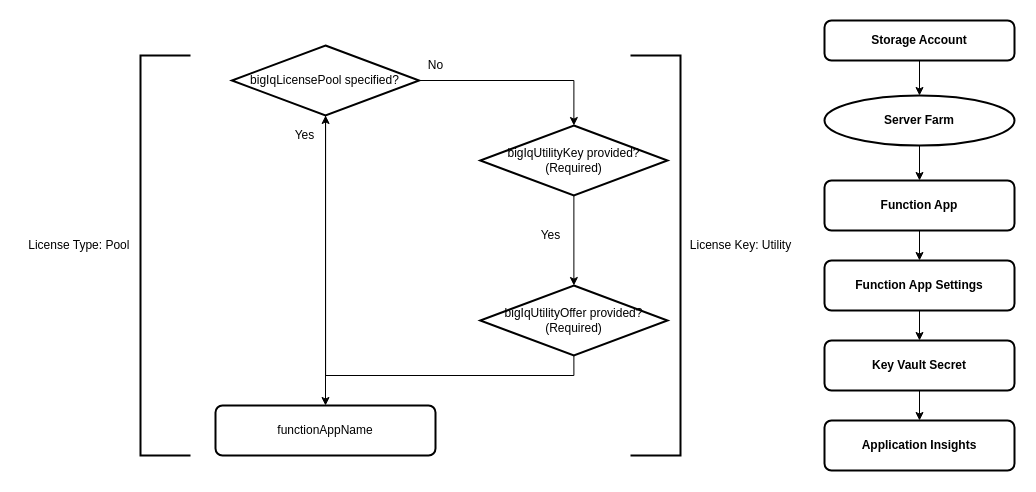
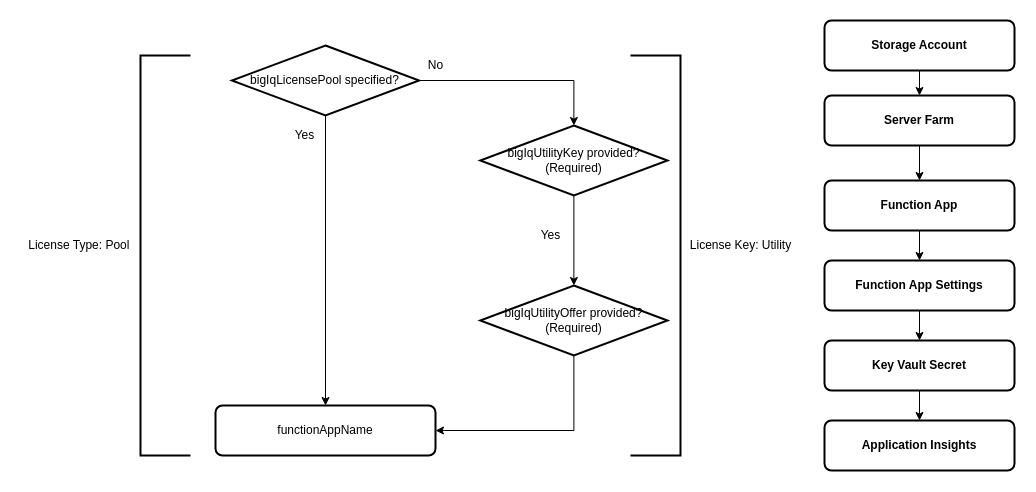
  <mxCell id="0" />
  <mxCell id="1" parent="0" />
  <mxCell id="2" style="edgeStyle=orthogonalEdgeStyle;rounded=0;orthogonalLoop=1;jettySize=auto;html=1;exitX=0.5;exitY=1;exitDx=0;exitDy=0;exitPerimeter=0;entryX=0.5;entryY=0;entryDx=0;entryDy=0;" edge="1" parent="1" source="4" target="9"><mxGeometry relative="1" as="geometry" /></mxCell>
  <mxCell id="3" style="edgeStyle=orthogonalEdgeStyle;rounded=0;orthogonalLoop=1;jettySize=auto;html=1;exitX=1;exitY=0.5;exitDx=0;exitDy=0;exitPerimeter=0;entryX=0.5;entryY=0;entryDx=0;entryDy=0;entryPerimeter=0;" edge="1" parent="1" source="4" target="16"><mxGeometry relative="1" as="geometry" /></mxCell>
  <mxCell id="4" value="bigIqLicensePool specified?" style="strokeWidth=2;html=1;shape=mxgraph.flowchart.decision;whiteSpace=wrap;" vertex="1" parent="1"><mxGeometry x="231.38" y="45" width="187.25" height="70" as="geometry" /></mxCell>
  <mxCell id="5" style="edgeStyle=orthogonalEdgeStyle;rounded=0;orthogonalLoop=1;jettySize=auto;html=1;exitX=0.5;exitY=1;exitDx=0;exitDy=0;entryX=0.5;entryY=0;entryDx=0;entryDy=0;" edge="1" parent="1" source="6" target="8"><mxGeometry relative="1" as="geometry" /></mxCell>
- <mxCell id="6" value="&lt;b&gt;Storage Account&lt;/b&gt;" style="rounded=1;whiteSpace=wrap;html=1;absoluteArcSize=1;arcSize=14;strokeWidth=2;" vertex="1" parent="1"><mxGeometry x="824" y="20" width="190" height="40" as="geometry" /></mxCell>
+ <mxCell id="6" value="&lt;b&gt;Storage Account&lt;/b&gt;" style="rounded=1;whiteSpace=wrap;html=1;absoluteArcSize=1;arcSize=14;strokeWidth=2;" vertex="1" parent="1"><mxGeometry x="824" y="20" width="190" height="50" as="geometry" /></mxCell>
  <mxCell id="7" style="edgeStyle=orthogonalEdgeStyle;rounded=0;orthogonalLoop=1;jettySize=auto;html=1;exitX=0.5;exitY=1;exitDx=0;exitDy=0;entryX=0.5;entryY=0;entryDx=0;entryDy=0;" edge="1" parent="1" source="8" target="22"><mxGeometry relative="1" as="geometry" /></mxCell>
- <mxCell id="8" value="&lt;b&gt;Server Farm&lt;/b&gt;" style="ellipse;whiteSpace=wrap;html=1;absoluteArcSize=1;arcSize=14;strokeWidth=2;" vertex="1" parent="1"><mxGeometry x="824" y="95" width="190" height="50" as="geometry" /></mxCell>
+ <mxCell id="8" value="&lt;b&gt;Server Farm&lt;/b&gt;" style="rounded=1;whiteSpace=wrap;html=1;absoluteArcSize=1;arcSize=14;strokeWidth=2;" vertex="1" parent="1"><mxGeometry x="824" y="95" width="190" height="50" as="geometry" /></mxCell>
  <mxCell id="9" value="functionAppName" style="rounded=1;whiteSpace=wrap;html=1;absoluteArcSize=1;arcSize=14;strokeWidth=2;" vertex="1" parent="1"><mxGeometry x="215" y="405" width="220" height="50" as="geometry" /></mxCell>
  <mxCell id="10" value="" style="strokeWidth=2;html=1;shape=mxgraph.flowchart.annotation_1;align=left;pointerEvents=1;" vertex="1" parent="1"><mxGeometry x="140" y="55" width="50" height="400" as="geometry" /></mxCell>
  <mxCell id="11" value="License Type: Pool&amp;nbsp;" style="text;html=1;align=center;verticalAlign=middle;resizable=0;points=[];autosize=1;" vertex="1" parent="1"><mxGeometry x="20" y="235" width="120" height="20" as="geometry" /></mxCell>
  <mxCell id="12" value="Yes" style="text;html=1;align=center;verticalAlign=middle;resizable=0;points=[];autosize=1;" vertex="1" parent="1"><mxGeometry x="284" y="125" width="40" height="20" as="geometry" /></mxCell>
  <mxCell id="13" value="" style="strokeWidth=2;html=1;shape=mxgraph.flowchart.annotation_1;align=left;pointerEvents=1;direction=west;" vertex="1" parent="1"><mxGeometry x="630" y="55" width="50" height="400" as="geometry" /></mxCell>
  <mxCell id="14" value="No" style="text;html=1;align=center;verticalAlign=middle;resizable=0;points=[];autosize=1;" vertex="1" parent="1"><mxGeometry x="420" y="55" width="30" height="20" as="geometry" /></mxCell>
  <mxCell id="15" style="edgeStyle=orthogonalEdgeStyle;rounded=0;orthogonalLoop=1;jettySize=auto;html=1;exitX=0.5;exitY=1;exitDx=0;exitDy=0;exitPerimeter=0;entryX=0.5;entryY=0;entryDx=0;entryDy=0;entryPerimeter=0;" edge="1" parent="1" source="16" target="18"><mxGeometry relative="1" as="geometry" /></mxCell>
  <mxCell id="16" value="bigIqUtilityKey provided?&lt;br&gt;(Required)" style="strokeWidth=2;html=1;shape=mxgraph.flowchart.decision;whiteSpace=wrap;" vertex="1" parent="1"><mxGeometry x="479.75" y="125" width="187.25" height="70" as="geometry" /></mxCell>
- <mxCell id="17" style="edgeStyle=orthogonalEdgeStyle;rounded=0;orthogonalLoop=1;jettySize=auto;html=1;exitX=0.5;exitY=1;exitDx=0;exitDy=0;exitPerimeter=0;" edge="1" parent="1" source="18" target="4"><mxGeometry relative="1" as="geometry" /></mxCell>
+ <mxCell id="17" style="edgeStyle=orthogonalEdgeStyle;rounded=0;orthogonalLoop=1;jettySize=auto;html=1;exitX=0.5;exitY=1;exitDx=0;exitDy=0;exitPerimeter=0;entryX=1;entryY=0.5;entryDx=0;entryDy=0;" edge="1" parent="1" source="18" target="9"><mxGeometry relative="1" as="geometry" /></mxCell>
  <mxCell id="18" value="bigIqUtilityOffer provided?&lt;br&gt;(Required)" style="strokeWidth=2;html=1;shape=mxgraph.flowchart.decision;whiteSpace=wrap;" vertex="1" parent="1"><mxGeometry x="479.75" y="285" width="187.25" height="70" as="geometry" /></mxCell>
  <mxCell id="19" value="Yes" style="text;html=1;align=center;verticalAlign=middle;resizable=0;points=[];autosize=1;" vertex="1" parent="1"><mxGeometry x="530" y="225" width="40" height="20" as="geometry" /></mxCell>
  <mxCell id="20" value="License Key: Utility" style="text;html=1;align=center;verticalAlign=middle;resizable=0;points=[];autosize=1;" vertex="1" parent="1"><mxGeometry x="680" y="235" width="120" height="20" as="geometry" /></mxCell>
  <mxCell id="21" style="edgeStyle=orthogonalEdgeStyle;rounded=0;orthogonalLoop=1;jettySize=auto;html=1;exitX=0.5;exitY=1;exitDx=0;exitDy=0;entryX=0.5;entryY=0;entryDx=0;entryDy=0;" edge="1" parent="1" source="22" target="24"><mxGeometry relative="1" as="geometry" /></mxCell>
  <mxCell id="22" value="&lt;b&gt;Function App&lt;/b&gt;" style="rounded=1;whiteSpace=wrap;html=1;absoluteArcSize=1;arcSize=14;strokeWidth=2;" vertex="1" parent="1"><mxGeometry x="824" y="180" width="190" height="50" as="geometry" /></mxCell>
  <mxCell id="23" style="edgeStyle=orthogonalEdgeStyle;rounded=0;orthogonalLoop=1;jettySize=auto;html=1;exitX=0.5;exitY=1;exitDx=0;exitDy=0;entryX=0.5;entryY=0;entryDx=0;entryDy=0;" edge="1" parent="1" source="24" target="26"><mxGeometry relative="1" as="geometry" /></mxCell>
  <mxCell id="24" value="&lt;b&gt;Function App Settings&lt;/b&gt;" style="rounded=1;whiteSpace=wrap;html=1;absoluteArcSize=1;arcSize=14;strokeWidth=2;" vertex="1" parent="1"><mxGeometry x="824" y="260" width="190" height="50" as="geometry" /></mxCell>
  <mxCell id="25" style="edgeStyle=orthogonalEdgeStyle;rounded=0;orthogonalLoop=1;jettySize=auto;html=1;exitX=0.5;exitY=1;exitDx=0;exitDy=0;entryX=0.5;entryY=0;entryDx=0;entryDy=0;" edge="1" parent="1" source="26" target="27"><mxGeometry relative="1" as="geometry" /></mxCell>
  <mxCell id="26" value="&lt;b&gt;Key Vault Secret&lt;/b&gt;" style="rounded=1;whiteSpace=wrap;html=1;absoluteArcSize=1;arcSize=14;strokeWidth=2;" vertex="1" parent="1"><mxGeometry x="824" y="340" width="190" height="50" as="geometry" /></mxCell>
  <mxCell id="27" value="&lt;b&gt;Application Insights&lt;/b&gt;" style="rounded=1;whiteSpace=wrap;html=1;absoluteArcSize=1;arcSize=14;strokeWidth=2;" vertex="1" parent="1"><mxGeometry x="824" y="420" width="190" height="50" as="geometry" /></mxCell>
